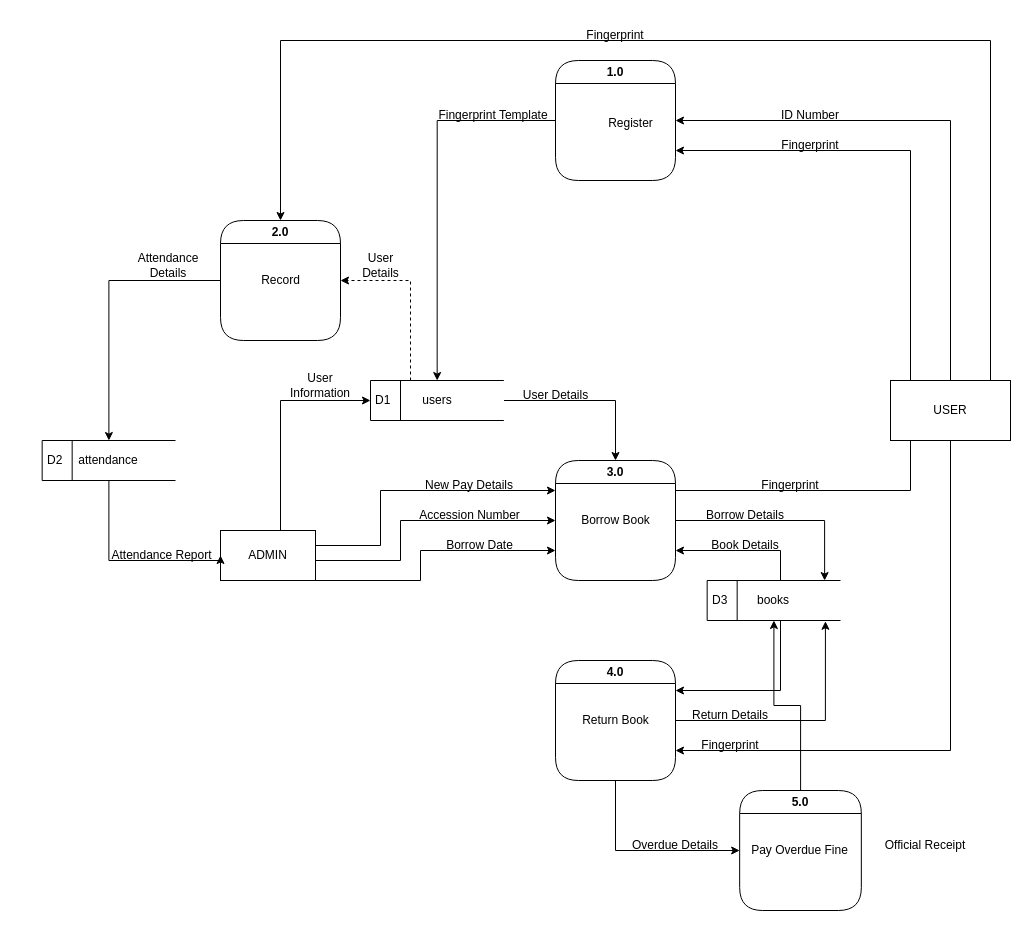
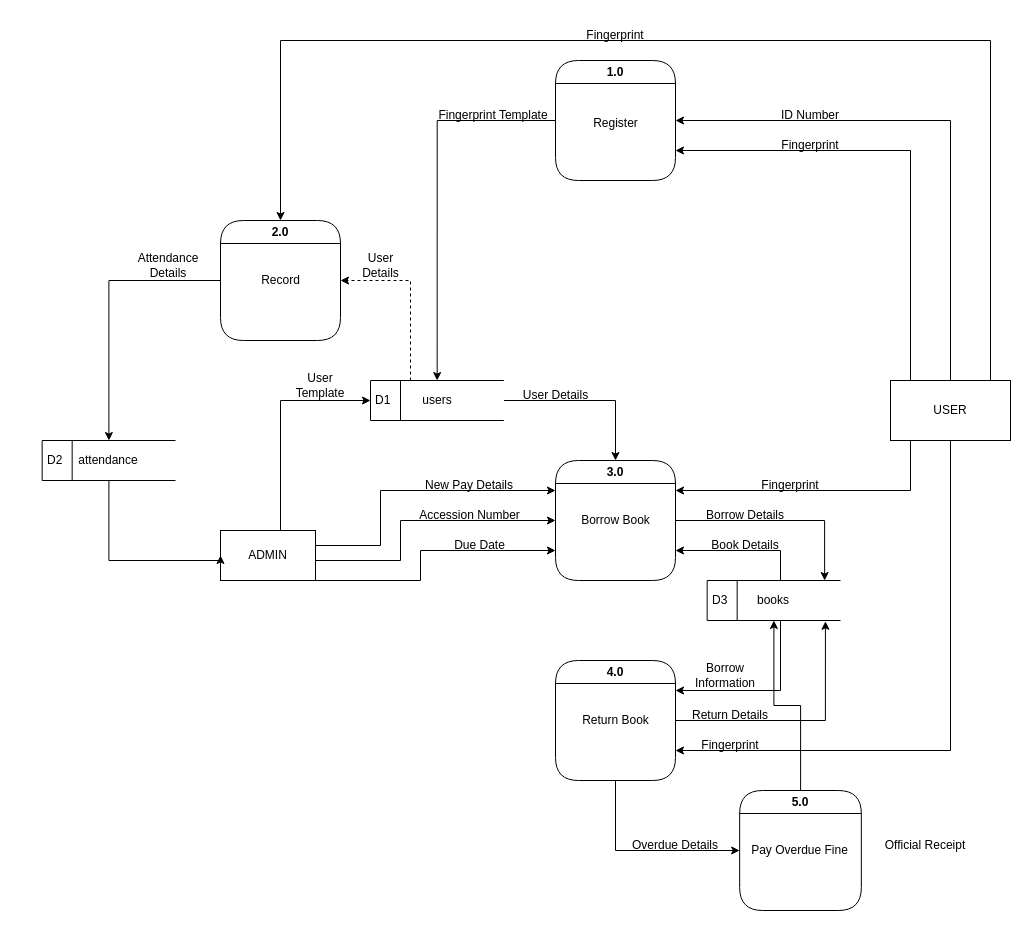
  <mxCell id="0" />
  <mxCell id="1" parent="0" />
  <mxCell id="2" style="edgeStyle=orthogonalEdgeStyle;rounded=0;orthogonalLoop=1;jettySize=auto;html=1;entryX=0;entryY=0.5;entryDx=0;entryDy=0;" edge="1" parent="1" source="6" target="46"><mxGeometry relative="1" as="geometry"><Array as="points"><mxPoint x="280" y="400" /></Array></mxGeometry></mxCell>
  <mxCell id="3" style="edgeStyle=orthogonalEdgeStyle;rounded=0;orthogonalLoop=1;jettySize=auto;html=1;entryX=0;entryY=0.25;entryDx=0;entryDy=0;exitX=1;exitY=0.25;exitDx=0;exitDy=0;" edge="1" parent="1" source="6" target="23"><mxGeometry relative="1" as="geometry"><Array as="points"><mxPoint x="380" y="545" /><mxPoint x="380" y="490" /></Array></mxGeometry></mxCell>
  <mxCell id="4" style="edgeStyle=orthogonalEdgeStyle;rounded=0;orthogonalLoop=1;jettySize=auto;html=1;entryX=0;entryY=0.5;entryDx=0;entryDy=0;" edge="1" parent="1" source="6" target="23"><mxGeometry relative="1" as="geometry"><Array as="points"><mxPoint x="400" y="560" /><mxPoint x="400" y="520" /></Array></mxGeometry></mxCell>
  <mxCell id="5" style="edgeStyle=orthogonalEdgeStyle;rounded=0;orthogonalLoop=1;jettySize=auto;html=1;entryX=0;entryY=0.75;entryDx=0;entryDy=0;" edge="1" parent="1" source="6" target="23"><mxGeometry relative="1" as="geometry"><Array as="points"><mxPoint x="420" y="580" /><mxPoint x="420" y="550" /></Array></mxGeometry></mxCell>
  <mxCell id="6" value="ADMIN" style="rounded=0;whiteSpace=wrap;html=1;" parent="1" vertex="1"><mxGeometry x="220" y="530" width="95" height="50" as="geometry" /></mxCell>
  <mxCell id="7" style="edgeStyle=orthogonalEdgeStyle;rounded=0;orthogonalLoop=1;jettySize=auto;html=1;entryX=1;entryY=0.75;entryDx=0;entryDy=0;" edge="1" parent="1" source="12" target="14"><mxGeometry relative="1" as="geometry"><Array as="points"><mxPoint x="910" y="150" /></Array></mxGeometry></mxCell>
  <mxCell id="8" style="edgeStyle=orthogonalEdgeStyle;rounded=0;orthogonalLoop=1;jettySize=auto;html=1;entryX=1;entryY=0.5;entryDx=0;entryDy=0;" edge="1" parent="1" source="12" target="14"><mxGeometry relative="1" as="geometry"><Array as="points"><mxPoint x="950" y="120" /></Array></mxGeometry></mxCell>
  <mxCell id="9" style="edgeStyle=orthogonalEdgeStyle;rounded=0;orthogonalLoop=1;jettySize=auto;html=1;entryX=0.5;entryY=0;entryDx=0;entryDy=0;" edge="1" parent="1" source="12" target="17"><mxGeometry relative="1" as="geometry"><Array as="points"><mxPoint x="990" y="40" /><mxPoint x="280" y="40" /></Array></mxGeometry></mxCell>
- <mxCell id="10" style="edgeStyle=orthogonalEdgeStyle;rounded=0;orthogonalLoop=1;jettySize=auto;html=1;entryX=1;entryY=0.25;entryDx=0;entryDy=0;endArrow=none;" edge="1" parent="1" source="12" target="23"><mxGeometry relative="1" as="geometry"><Array as="points"><mxPoint x="910" y="490" /></Array></mxGeometry></mxCell>
+ <mxCell id="10" style="edgeStyle=orthogonalEdgeStyle;rounded=0;orthogonalLoop=1;jettySize=auto;html=1;entryX=1;entryY=0.25;entryDx=0;entryDy=0;" edge="1" parent="1" source="12" target="23"><mxGeometry relative="1" as="geometry"><Array as="points"><mxPoint x="910" y="490" /></Array></mxGeometry></mxCell>
  <mxCell id="11" style="edgeStyle=orthogonalEdgeStyle;rounded=0;orthogonalLoop=1;jettySize=auto;html=1;entryX=1;entryY=0.75;entryDx=0;entryDy=0;" edge="1" parent="1" source="12" target="20"><mxGeometry relative="1" as="geometry"><Array as="points"><mxPoint x="950" y="750" /></Array></mxGeometry></mxCell>
  <mxCell id="12" value="USER" style="rounded=0;whiteSpace=wrap;html=1;" parent="1" vertex="1"><mxGeometry x="890" y="380" width="120" height="60" as="geometry" /></mxCell>
  <mxCell id="13" style="edgeStyle=orthogonalEdgeStyle;rounded=0;orthogonalLoop=1;jettySize=auto;html=1;entryX=0.5;entryY=0;entryDx=0;entryDy=0;" edge="1" parent="1" source="14" target="46"><mxGeometry relative="1" as="geometry" /></mxCell>
  <mxCell id="14" value="1.0" style="swimlane;whiteSpace=wrap;html=1;rounded=1;arcSize=50;" parent="1" vertex="1"><mxGeometry x="555" y="60" width="120" height="120" as="geometry" /></mxCell>
- <mxCell id="15" value="Register" style="text;html=1;align=center;verticalAlign=middle;resizable=0;points=[];autosize=1;strokeColor=none;fillColor=none;" parent="14" vertex="1"><mxGeometry x="40" y="48" width="70" height="30" as="geometry" /></mxCell>
+ <mxCell id="15" value="Register" style="text;html=1;align=center;verticalAlign=middle;resizable=0;points=[];autosize=1;strokeColor=none;fillColor=none;" parent="14" vertex="1"><mxGeometry x="25" y="48" width="70" height="30" as="geometry" /></mxCell>
  <mxCell id="16" style="edgeStyle=orthogonalEdgeStyle;rounded=0;orthogonalLoop=1;jettySize=auto;html=1;" edge="1" parent="1" source="17" target="31"><mxGeometry relative="1" as="geometry" /></mxCell>
  <mxCell id="17" value="2.0" style="swimlane;whiteSpace=wrap;html=1;rounded=1;arcSize=50;startSize=23;" parent="1" vertex="1"><mxGeometry x="220" y="220" width="120" height="120" as="geometry" /></mxCell>
  <mxCell id="18" value="Record" style="text;html=1;align=center;verticalAlign=middle;resizable=0;points=[];autosize=1;strokeColor=none;fillColor=none;" parent="17" vertex="1"><mxGeometry x="30" y="45" width="60" height="30" as="geometry" /></mxCell>
  <mxCell id="19" style="edgeStyle=orthogonalEdgeStyle;rounded=0;orthogonalLoop=1;jettySize=auto;html=1;entryX=0;entryY=0.5;entryDx=0;entryDy=0;" edge="1" parent="1" source="20" target="33"><mxGeometry relative="1" as="geometry"><mxPoint x="690" y="970" as="targetPoint" /><Array as="points"><mxPoint x="615" y="850" /></Array></mxGeometry></mxCell>
  <mxCell id="20" value="4.0" style="swimlane;whiteSpace=wrap;html=1;rounded=1;arcSize=50;startSize=23;" parent="1" vertex="1"><mxGeometry x="555" y="660" width="120" height="120" as="geometry" /></mxCell>
  <mxCell id="21" value="Return Book" style="text;html=1;align=center;verticalAlign=middle;resizable=0;points=[];autosize=1;strokeColor=none;fillColor=none;" parent="20" vertex="1"><mxGeometry x="15" y="45" width="90" height="30" as="geometry" /></mxCell>
  <mxCell id="22" style="edgeStyle=orthogonalEdgeStyle;rounded=0;orthogonalLoop=1;jettySize=auto;html=1;entryX=0.881;entryY=0.001;entryDx=0;entryDy=0;entryPerimeter=0;" edge="1" parent="1" source="23" target="53"><mxGeometry relative="1" as="geometry"><mxPoint x="810" y="610" as="targetPoint" /></mxGeometry></mxCell>
  <mxCell id="23" value="3.0" style="swimlane;whiteSpace=wrap;html=1;rounded=1;arcSize=50;" parent="1" vertex="1"><mxGeometry x="555" y="460" width="120" height="120" as="geometry" /></mxCell>
  <mxCell id="24" value="Borrow Book" style="text;html=1;align=center;verticalAlign=middle;resizable=0;points=[];autosize=1;strokeColor=none;fillColor=none;" parent="23" vertex="1"><mxGeometry x="15" y="45" width="90" height="30" as="geometry" /></mxCell>
  <mxCell id="25" value="Fingerprint Template" style="text;html=1;strokeColor=none;fillColor=none;align=center;verticalAlign=middle;whiteSpace=wrap;rounded=0;" parent="1" vertex="1"><mxGeometry x="417.5" y="100" width="150" height="30" as="geometry" /></mxCell>
  <mxCell id="26" value="ID Number" style="text;html=1;strokeColor=none;fillColor=none;align=center;verticalAlign=middle;whiteSpace=wrap;rounded=0;" parent="1" vertex="1"><mxGeometry x="780" y="100" width="60" height="30" as="geometry" /></mxCell>
  <mxCell id="27" value="Fingerprint" style="text;html=1;strokeColor=none;fillColor=none;align=center;verticalAlign=middle;whiteSpace=wrap;rounded=0;" parent="1" vertex="1"><mxGeometry x="780" y="130" width="60" height="30" as="geometry" /></mxCell>
- <mxCell id="28" value="User &lt;br&gt;Information" style="text;html=1;strokeColor=none;fillColor=none;align=center;verticalAlign=middle;whiteSpace=wrap;rounded=0;" parent="1" vertex="1"><mxGeometry x="270" y="370" width="100" height="30" as="geometry" /></mxCell>
+ <mxCell id="28" value="User &lt;br&gt;Template" style="text;html=1;strokeColor=none;fillColor=none;align=center;verticalAlign=middle;whiteSpace=wrap;rounded=0;" parent="1" vertex="1"><mxGeometry x="270" y="370" width="100" height="30" as="geometry" /></mxCell>
  <mxCell id="29" value="User&lt;br&gt;Details" style="text;html=1;strokeColor=none;fillColor=none;align=center;verticalAlign=middle;whiteSpace=wrap;rounded=0;" parent="1" vertex="1"><mxGeometry x="342.5" y="250" width="75" height="30" as="geometry" /></mxCell>
  <mxCell id="30" value="" style="group" parent="1" vertex="1" connectable="0"><mxGeometry x="20" y="440" width="133.33" height="40" as="geometry" /></mxCell>
  <mxCell id="31" value="D2" style="html=1;dashed=0;whiteSpace=wrap;shape=mxgraph.dfd.dataStoreID;align=left;spacingLeft=3;points=[[0,0],[0.5,0],[1,0],[0,0.5],[1,0.5],[0,1],[0.5,1],[1,1]];" parent="30" vertex="1"><mxGeometry x="21.67" width="133.33" height="40" as="geometry" /></mxCell>
  <mxCell id="32" value="attendance" style="text;html=1;strokeColor=none;fillColor=none;align=center;verticalAlign=middle;whiteSpace=wrap;rounded=0;" parent="30" vertex="1"><mxGeometry x="58.34" y="5" width="60" height="30" as="geometry" /></mxCell>
  <mxCell id="33" value="5.0" style="swimlane;whiteSpace=wrap;html=1;rounded=1;arcSize=50;" parent="1" vertex="1"><mxGeometry x="739.16" y="790" width="121.67" height="120" as="geometry" /></mxCell>
  <mxCell id="34" value="Pay Overdue Fine" style="text;html=1;align=center;verticalAlign=middle;resizable=0;points=[];autosize=1;strokeColor=none;fillColor=none;" parent="33" vertex="1"><mxGeometry y="45" width="120" height="30" as="geometry" /></mxCell>
  <mxCell id="35" value="User Details" style="text;html=1;strokeColor=none;fillColor=none;align=center;verticalAlign=middle;whiteSpace=wrap;rounded=0;" parent="1" vertex="1"><mxGeometry x="517.5" y="380" width="75" height="30" as="geometry" /></mxCell>
  <mxCell id="36" value="Borrow Details" style="text;html=1;strokeColor=none;fillColor=none;align=center;verticalAlign=middle;whiteSpace=wrap;rounded=0;" parent="1" vertex="1"><mxGeometry x="700" y="500" width="90" height="30" as="geometry" /></mxCell>
  <mxCell id="37" value="Book Details" style="text;html=1;strokeColor=none;fillColor=none;align=center;verticalAlign=middle;whiteSpace=wrap;rounded=0;" parent="1" vertex="1"><mxGeometry x="700" y="530" width="90" height="30" as="geometry" /></mxCell>
+ <mxCell id="38" value="Borrow Information" style="text;html=1;strokeColor=none;fillColor=none;align=center;verticalAlign=middle;whiteSpace=wrap;rounded=0;" parent="1" vertex="1"><mxGeometry x="680" y="660" width="90" height="30" as="geometry" /></mxCell>
  <mxCell id="39" value="Return Details" style="text;html=1;strokeColor=none;fillColor=none;align=center;verticalAlign=middle;whiteSpace=wrap;rounded=0;" parent="1" vertex="1"><mxGeometry x="685" y="700" width="90" height="30" as="geometry" /></mxCell>
  <mxCell id="40" value="Overdue Details" style="text;html=1;strokeColor=none;fillColor=none;align=center;verticalAlign=middle;whiteSpace=wrap;rounded=0;" parent="1" vertex="1"><mxGeometry x="630" y="830" width="90" height="30" as="geometry" /></mxCell>
  <mxCell id="41" value="Official Receipt" style="text;html=1;strokeColor=none;fillColor=none;align=center;verticalAlign=middle;whiteSpace=wrap;rounded=0;" parent="1" vertex="1"><mxGeometry x="880" y="830" width="90" height="30" as="geometry" /></mxCell>
- <mxCell id="42" value="Attendance Report" style="text;html=1;strokeColor=none;fillColor=none;align=center;verticalAlign=middle;whiteSpace=wrap;rounded=0;" parent="1" vertex="1"><mxGeometry x="110" y="540" width="102.5" height="30" as="geometry" /></mxCell>
  <mxCell id="43" value="Attendance Details" style="text;html=1;strokeColor=none;fillColor=none;align=center;verticalAlign=middle;whiteSpace=wrap;rounded=0;" vertex="1" parent="1"><mxGeometry x="122.5" y="250" width="90" height="30" as="geometry" /></mxCell>
  <mxCell id="44" style="edgeStyle=orthogonalEdgeStyle;rounded=0;orthogonalLoop=1;jettySize=auto;html=1;entryX=1;entryY=0.5;entryDx=0;entryDy=0;dashed=1;" edge="1" parent="1" source="46" target="17"><mxGeometry relative="1" as="geometry"><Array as="points"><mxPoint x="410" y="280" /></Array></mxGeometry></mxCell>
  <mxCell id="45" style="edgeStyle=orthogonalEdgeStyle;rounded=0;orthogonalLoop=1;jettySize=auto;html=1;" edge="1" parent="1" source="46" target="23"><mxGeometry relative="1" as="geometry" /></mxCell>
  <mxCell id="46" value="D1" style="html=1;dashed=0;whiteSpace=wrap;shape=mxgraph.dfd.dataStoreID;align=left;spacingLeft=3;points=[[0,0],[0.5,0],[1,0],[0,0.5],[1,0.5],[0,1],[0.5,1],[1,1]];" parent="1" vertex="1"><mxGeometry x="370" y="380" width="133.33" height="40" as="geometry" /></mxCell>
  <mxCell id="47" value="users" style="text;html=1;strokeColor=none;fillColor=none;align=center;verticalAlign=middle;whiteSpace=wrap;rounded=0;" parent="1" vertex="1"><mxGeometry x="406.66" y="385" width="60" height="30" as="geometry" /></mxCell>
  <mxCell id="48" value="Fingerprint" style="text;html=1;strokeColor=none;fillColor=none;align=center;verticalAlign=middle;whiteSpace=wrap;rounded=0;" vertex="1" parent="1"><mxGeometry x="585" y="20" width="60" height="30" as="geometry" /></mxCell>
  <mxCell id="49" style="edgeStyle=orthogonalEdgeStyle;rounded=0;orthogonalLoop=1;jettySize=auto;html=1;entryX=0;entryY=0.5;entryDx=0;entryDy=0;" edge="1" parent="1" source="31" target="6"><mxGeometry relative="1" as="geometry"><Array as="points"><mxPoint x="108" y="560" /></Array></mxGeometry></mxCell>
  <mxCell id="50" value="Fingerprint" style="text;html=1;strokeColor=none;fillColor=none;align=center;verticalAlign=middle;whiteSpace=wrap;rounded=0;" vertex="1" parent="1"><mxGeometry x="760" y="470" width="60" height="30" as="geometry" /></mxCell>
  <mxCell id="51" value="Fingerprint" style="text;html=1;strokeColor=none;fillColor=none;align=center;verticalAlign=middle;whiteSpace=wrap;rounded=0;" vertex="1" parent="1"><mxGeometry x="700" y="730" width="60" height="30" as="geometry" /></mxCell>
  <mxCell id="52" value="" style="group" vertex="1" connectable="0" parent="1"><mxGeometry x="706.67" y="580" width="133.33" height="40" as="geometry" /></mxCell>
  <mxCell id="53" value="D3" style="html=1;dashed=0;whiteSpace=wrap;shape=mxgraph.dfd.dataStoreID;align=left;spacingLeft=3;points=[[0,0],[0.5,0],[1,0],[0,0.5],[1,0.5],[0,1],[0.5,1],[1,1]];" parent="52" vertex="1"><mxGeometry width="133.33" height="40" as="geometry" /></mxCell>
  <mxCell id="54" value="books" style="text;html=1;strokeColor=none;fillColor=none;align=center;verticalAlign=middle;whiteSpace=wrap;rounded=0;" parent="52" vertex="1"><mxGeometry x="36.67" y="5" width="60" height="30" as="geometry" /></mxCell>
  <mxCell id="55" style="edgeStyle=orthogonalEdgeStyle;rounded=0;orthogonalLoop=1;jettySize=auto;html=1;entryX=1;entryY=0.75;entryDx=0;entryDy=0;" edge="1" parent="1" source="53" target="23"><mxGeometry relative="1" as="geometry"><Array as="points"><mxPoint x="780" y="550" /></Array></mxGeometry></mxCell>
  <mxCell id="56" style="edgeStyle=orthogonalEdgeStyle;rounded=0;orthogonalLoop=1;jettySize=auto;html=1;entryX=1;entryY=0.25;entryDx=0;entryDy=0;" edge="1" parent="1" source="53" target="20"><mxGeometry relative="1" as="geometry"><Array as="points"><mxPoint x="780" y="690" /></Array></mxGeometry></mxCell>
  <mxCell id="57" style="edgeStyle=orthogonalEdgeStyle;rounded=0;orthogonalLoop=1;jettySize=auto;html=1;entryX=0.887;entryY=1.019;entryDx=0;entryDy=0;entryPerimeter=0;" edge="1" parent="1" source="20" target="53"><mxGeometry relative="1" as="geometry"><Array as="points"><mxPoint x="825" y="720" /></Array></mxGeometry></mxCell>
  <mxCell id="58" style="edgeStyle=orthogonalEdgeStyle;rounded=0;orthogonalLoop=1;jettySize=auto;html=1;" edge="1" parent="1" source="33" target="53"><mxGeometry relative="1" as="geometry" /></mxCell>
  <mxCell id="59" value="New Pay Details" style="text;html=1;strokeColor=none;fillColor=none;align=center;verticalAlign=middle;whiteSpace=wrap;rounded=0;" vertex="1" parent="1"><mxGeometry x="417.5" y="470" width="101.67" height="30" as="geometry" /></mxCell>
  <mxCell id="60" value="Accession Number" style="text;html=1;strokeColor=none;fillColor=none;align=center;verticalAlign=middle;whiteSpace=wrap;rounded=0;" vertex="1" parent="1"><mxGeometry x="417.5" y="500" width="102.5" height="30" as="geometry" /></mxCell>
- <mxCell id="61" value="Borrow Date" style="text;html=1;strokeColor=none;fillColor=none;align=center;verticalAlign=middle;whiteSpace=wrap;rounded=0;" vertex="1" parent="1"><mxGeometry x="427.5" y="530" width="102.5" height="30" as="geometry" /></mxCell>
+ <mxCell id="61" value="Due Date" style="text;html=1;strokeColor=none;fillColor=none;align=center;verticalAlign=middle;whiteSpace=wrap;rounded=0;" vertex="1" parent="1"><mxGeometry x="427.5" y="530" width="102.5" height="30" as="geometry" /></mxCell>
